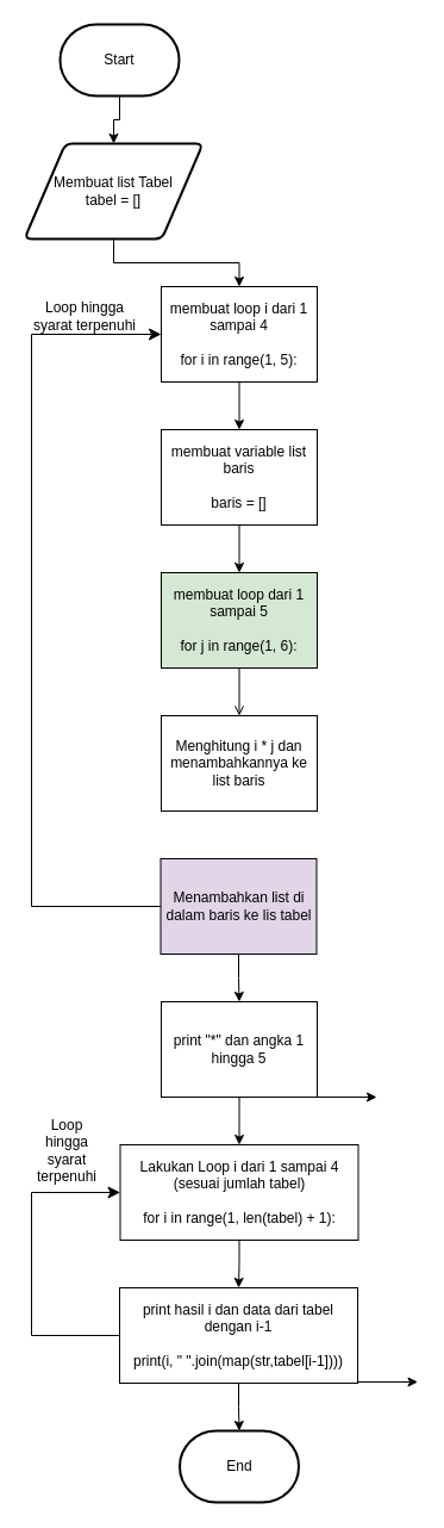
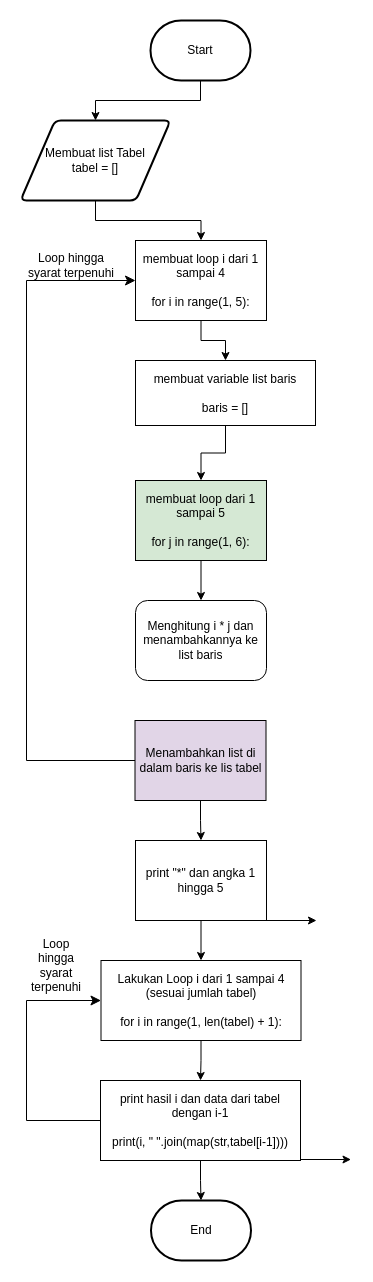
  <mxCell id="0" />
  <mxCell id="1" parent="0" />
  <mxCell id="2" value="" style="edgeStyle=orthogonalEdgeStyle;rounded=0;orthogonalLoop=1;jettySize=auto;html=1;" edge="1" parent="1" source="3" target="5"><mxGeometry relative="1" as="geometry" /></mxCell>
- <mxCell id="3" value="Start" style="strokeWidth=2;html=1;shape=mxgraph.flowchart.terminator;whiteSpace=wrap;" vertex="1" parent="1"><mxGeometry x="50" y="20" width="100" height="60" as="geometry" /></mxCell>
+ <mxCell id="3" value="Start" style="strokeWidth=2;html=1;shape=mxgraph.flowchart.terminator;whiteSpace=wrap;" vertex="1" parent="1"><mxGeometry x="150" y="20" width="100" height="60" as="geometry" /></mxCell>
  <mxCell id="4" value="" style="edgeStyle=orthogonalEdgeStyle;rounded=0;orthogonalLoop=1;jettySize=auto;html=1;" edge="1" parent="1" source="5" target="7"><mxGeometry relative="1" as="geometry" /></mxCell>
  <mxCell id="5" value="Membuat list Tabel&lt;div&gt;tabel = []&lt;/div&gt;" style="shape=parallelogram;html=1;strokeWidth=2;perimeter=parallelogramPerimeter;whiteSpace=wrap;rounded=1;arcSize=12;size=0.23;" vertex="1" parent="1"><mxGeometry x="20" y="120" width="150" height="80" as="geometry" /></mxCell>
  <mxCell id="6" value="" style="edgeStyle=orthogonalEdgeStyle;rounded=0;orthogonalLoop=1;jettySize=auto;html=1;" edge="1" parent="1" source="7" target="9"><mxGeometry relative="1" as="geometry" /></mxCell>
  <mxCell id="7" value="membuat loop i dari 1 sampai 4&lt;div&gt;&lt;br&gt;&lt;/div&gt;&lt;div&gt;for i in range(1, 5):&lt;/div&gt;" style="rounded=0;whiteSpace=wrap;html=1;" vertex="1" parent="1"><mxGeometry x="135" y="240" width="131" height="80" as="geometry" /></mxCell>
  <mxCell id="8" value="" style="edgeStyle=orthogonalEdgeStyle;rounded=0;orthogonalLoop=1;jettySize=auto;html=1;" edge="1" parent="1" source="9" target="11"><mxGeometry relative="1" as="geometry" /></mxCell>
- <mxCell id="9" value="membuat variable list baris&lt;div&gt;&lt;br&gt;&lt;/div&gt;&lt;div&gt;baris = []&lt;br&gt;&lt;/div&gt;" style="rounded=0;whiteSpace=wrap;html=1;" vertex="1" parent="1"><mxGeometry x="135" y="360" width="131" height="80" as="geometry" /></mxCell>
- <mxCell id="10" value="" style="edgeStyle=orthogonalEdgeStyle;rounded=0;orthogonalLoop=1;jettySize=auto;html=1;endArrow=open;" edge="1" parent="1" source="11" target="14"><mxGeometry relative="1" as="geometry" /></mxCell>
+ <mxCell id="9" value="membuat variable list baris&lt;div&gt;&lt;br&gt;&lt;/div&gt;&lt;div&gt;baris = []&lt;br&gt;&lt;/div&gt;" style="rounded=0;whiteSpace=wrap;html=1;" vertex="1" parent="1"><mxGeometry x="135" y="360" width="180" height="65" as="geometry" /></mxCell>
+ <mxCell id="10" value="" style="edgeStyle=orthogonalEdgeStyle;rounded=0;orthogonalLoop=1;jettySize=auto;html=1;" edge="1" parent="1" source="11" target="14"><mxGeometry relative="1" as="geometry" /></mxCell>
  <mxCell id="11" value="&lt;div&gt;membuat loop dari 1 sampai 5&lt;/div&gt;&lt;div&gt;&lt;br&gt;&lt;/div&gt;&lt;div&gt;for j in range(1, 6):&lt;br&gt;&lt;/div&gt;" style="rounded=0;whiteSpace=wrap;html=1;fillColor=#d5e8d4;" vertex="1" parent="1"><mxGeometry x="135" y="480" width="131" height="80" as="geometry" /></mxCell>
  <mxCell id="12" value="" style="edgeStyle=orthogonalEdgeStyle;rounded=0;orthogonalLoop=1;jettySize=auto;html=1;" edge="1" parent="1" source="13" target="19"><mxGeometry relative="1" as="geometry" /></mxCell>
  <mxCell id="13" value="&lt;div&gt;Menambahkan list di dalam baris ke lis tabel&lt;/div&gt;" style="rounded=0;whiteSpace=wrap;html=1;fillColor=#e1d5e7;" vertex="1" parent="1"><mxGeometry x="134.5" y="720" width="131" height="80" as="geometry" /></mxCell>
- <mxCell id="14" value="Menghitung i * j dan menambahkannya ke list baris" style="rounded=0;whiteSpace=wrap;html=1;" vertex="1" parent="1"><mxGeometry x="135" y="600" width="131" height="80" as="geometry" /></mxCell>
+ <mxCell id="14" value="Menghitung i * j dan menambahkannya ke list baris" style="whiteSpace=wrap;html=1;rounded=1;" vertex="1" parent="1"><mxGeometry x="135" y="600" width="131" height="80" as="geometry" /></mxCell>
  <mxCell id="15" value="" style="endArrow=none;html=1;rounded=0;exitX=0;exitY=0.5;exitDx=0;exitDy=0;" edge="1" parent="1" source="13"><mxGeometry width="50" height="50" relative="1" as="geometry"><mxPoint x="176" y="680" as="sourcePoint" /><mxPoint x="26" y="760" as="targetPoint" /></mxGeometry></mxCell>
  <mxCell id="16" value="" style="edgeStyle=segmentEdgeStyle;endArrow=classic;html=1;curved=0;rounded=0;endSize=8;startSize=8;entryX=0;entryY=0.5;entryDx=0;entryDy=0;" edge="1" parent="1" target="7"><mxGeometry width="50" height="50" relative="1" as="geometry"><mxPoint x="26" y="760" as="sourcePoint" /><mxPoint x="26" y="280" as="targetPoint" /><Array as="points"><mxPoint x="26" y="280" /></Array></mxGeometry></mxCell>
  <mxCell id="17" value="Loop hingga syarat terpenuhi" style="text;strokeColor=none;align=center;fillColor=none;html=1;verticalAlign=middle;whiteSpace=wrap;rounded=0;" vertex="1" parent="1"><mxGeometry x="26" y="250" width="90" height="30" as="geometry" /></mxCell>
  <mxCell id="18" value="" style="edgeStyle=orthogonalEdgeStyle;rounded=0;orthogonalLoop=1;jettySize=auto;html=1;" edge="1" parent="1" source="19" target="21"><mxGeometry relative="1" as="geometry" /></mxCell>
  <mxCell id="19" value="print &quot;*&quot; dan angka 1 hingga 5" style="rounded=0;whiteSpace=wrap;html=1;" vertex="1" parent="1"><mxGeometry x="135" y="840" width="131" height="80" as="geometry" /></mxCell>
  <mxCell id="20" value="" style="edgeStyle=orthogonalEdgeStyle;rounded=0;orthogonalLoop=1;jettySize=auto;html=1;" edge="1" parent="1" source="21" target="23"><mxGeometry relative="1" as="geometry" /></mxCell>
  <mxCell id="21" value="Lakukan Loop i dari 1 sampai 4 (sesuai jumlah tabel)&lt;div&gt;&lt;br&gt;&lt;/div&gt;&lt;div&gt;for i in range(1, len(tabel) + 1):&lt;br&gt;&lt;/div&gt;" style="rounded=0;whiteSpace=wrap;html=1;" vertex="1" parent="1"><mxGeometry x="100.5" y="960" width="200" height="80" as="geometry" /></mxCell>
  <mxCell id="22" value="" style="edgeStyle=orthogonalEdgeStyle;rounded=0;orthogonalLoop=1;jettySize=auto;html=1;" edge="1" parent="1" source="23" target="24"><mxGeometry relative="1" as="geometry" /></mxCell>
  <mxCell id="23" value="print hasil i dan data dari tabel dengan i-1&lt;div&gt;&lt;br&gt;&lt;/div&gt;&lt;div&gt;print(i, &quot; &quot;.join(map(str,tabel[i-1])))&lt;br&gt;&lt;/div&gt;" style="rounded=0;whiteSpace=wrap;html=1;" vertex="1" parent="1"><mxGeometry x="100" y="1080" width="200" height="80" as="geometry" /></mxCell>
  <mxCell id="24" value="End" style="strokeWidth=2;html=1;shape=mxgraph.flowchart.terminator;whiteSpace=wrap;" vertex="1" parent="1"><mxGeometry x="150.5" y="1200" width="100" height="60" as="geometry" /></mxCell>
  <mxCell id="25" value="" style="edgeStyle=elbowEdgeStyle;elbow=horizontal;endArrow=classic;html=1;curved=0;rounded=0;endSize=8;startSize=8;exitX=0;exitY=0.5;exitDx=0;exitDy=0;entryX=0;entryY=0.5;entryDx=0;entryDy=0;" edge="1" parent="1" source="23" target="21"><mxGeometry width="50" height="50" relative="1" as="geometry"><mxPoint x="176" y="1100" as="sourcePoint" /><mxPoint x="226" y="1050" as="targetPoint" /><Array as="points"><mxPoint x="26" y="1110" /></Array></mxGeometry></mxCell>
  <mxCell id="26" value="Loop hingga syarat terpenuhi" style="text;strokeColor=none;align=center;fillColor=none;html=1;verticalAlign=middle;whiteSpace=wrap;rounded=0;" vertex="1" parent="1"><mxGeometry x="26" y="960" width="60" height="10" as="geometry" /></mxCell>
  <mxCell id="27" value="" style="endArrow=classic;html=1;rounded=0;exitX=1;exitY=1;exitDx=0;exitDy=0;" edge="1" parent="1" source="19"><mxGeometry width="50" height="50" relative="1" as="geometry"><mxPoint x="176" y="700" as="sourcePoint" /><mxPoint x="316" y="920" as="targetPoint" /></mxGeometry></mxCell>
  <mxCell id="28" value="" style="endArrow=classic;html=1;rounded=0;exitX=1;exitY=1;exitDx=0;exitDy=0;" edge="1" parent="1"><mxGeometry width="50" height="50" relative="1" as="geometry"><mxPoint x="300.5" y="1159" as="sourcePoint" /><mxPoint x="350.5" y="1159" as="targetPoint" /></mxGeometry></mxCell>
